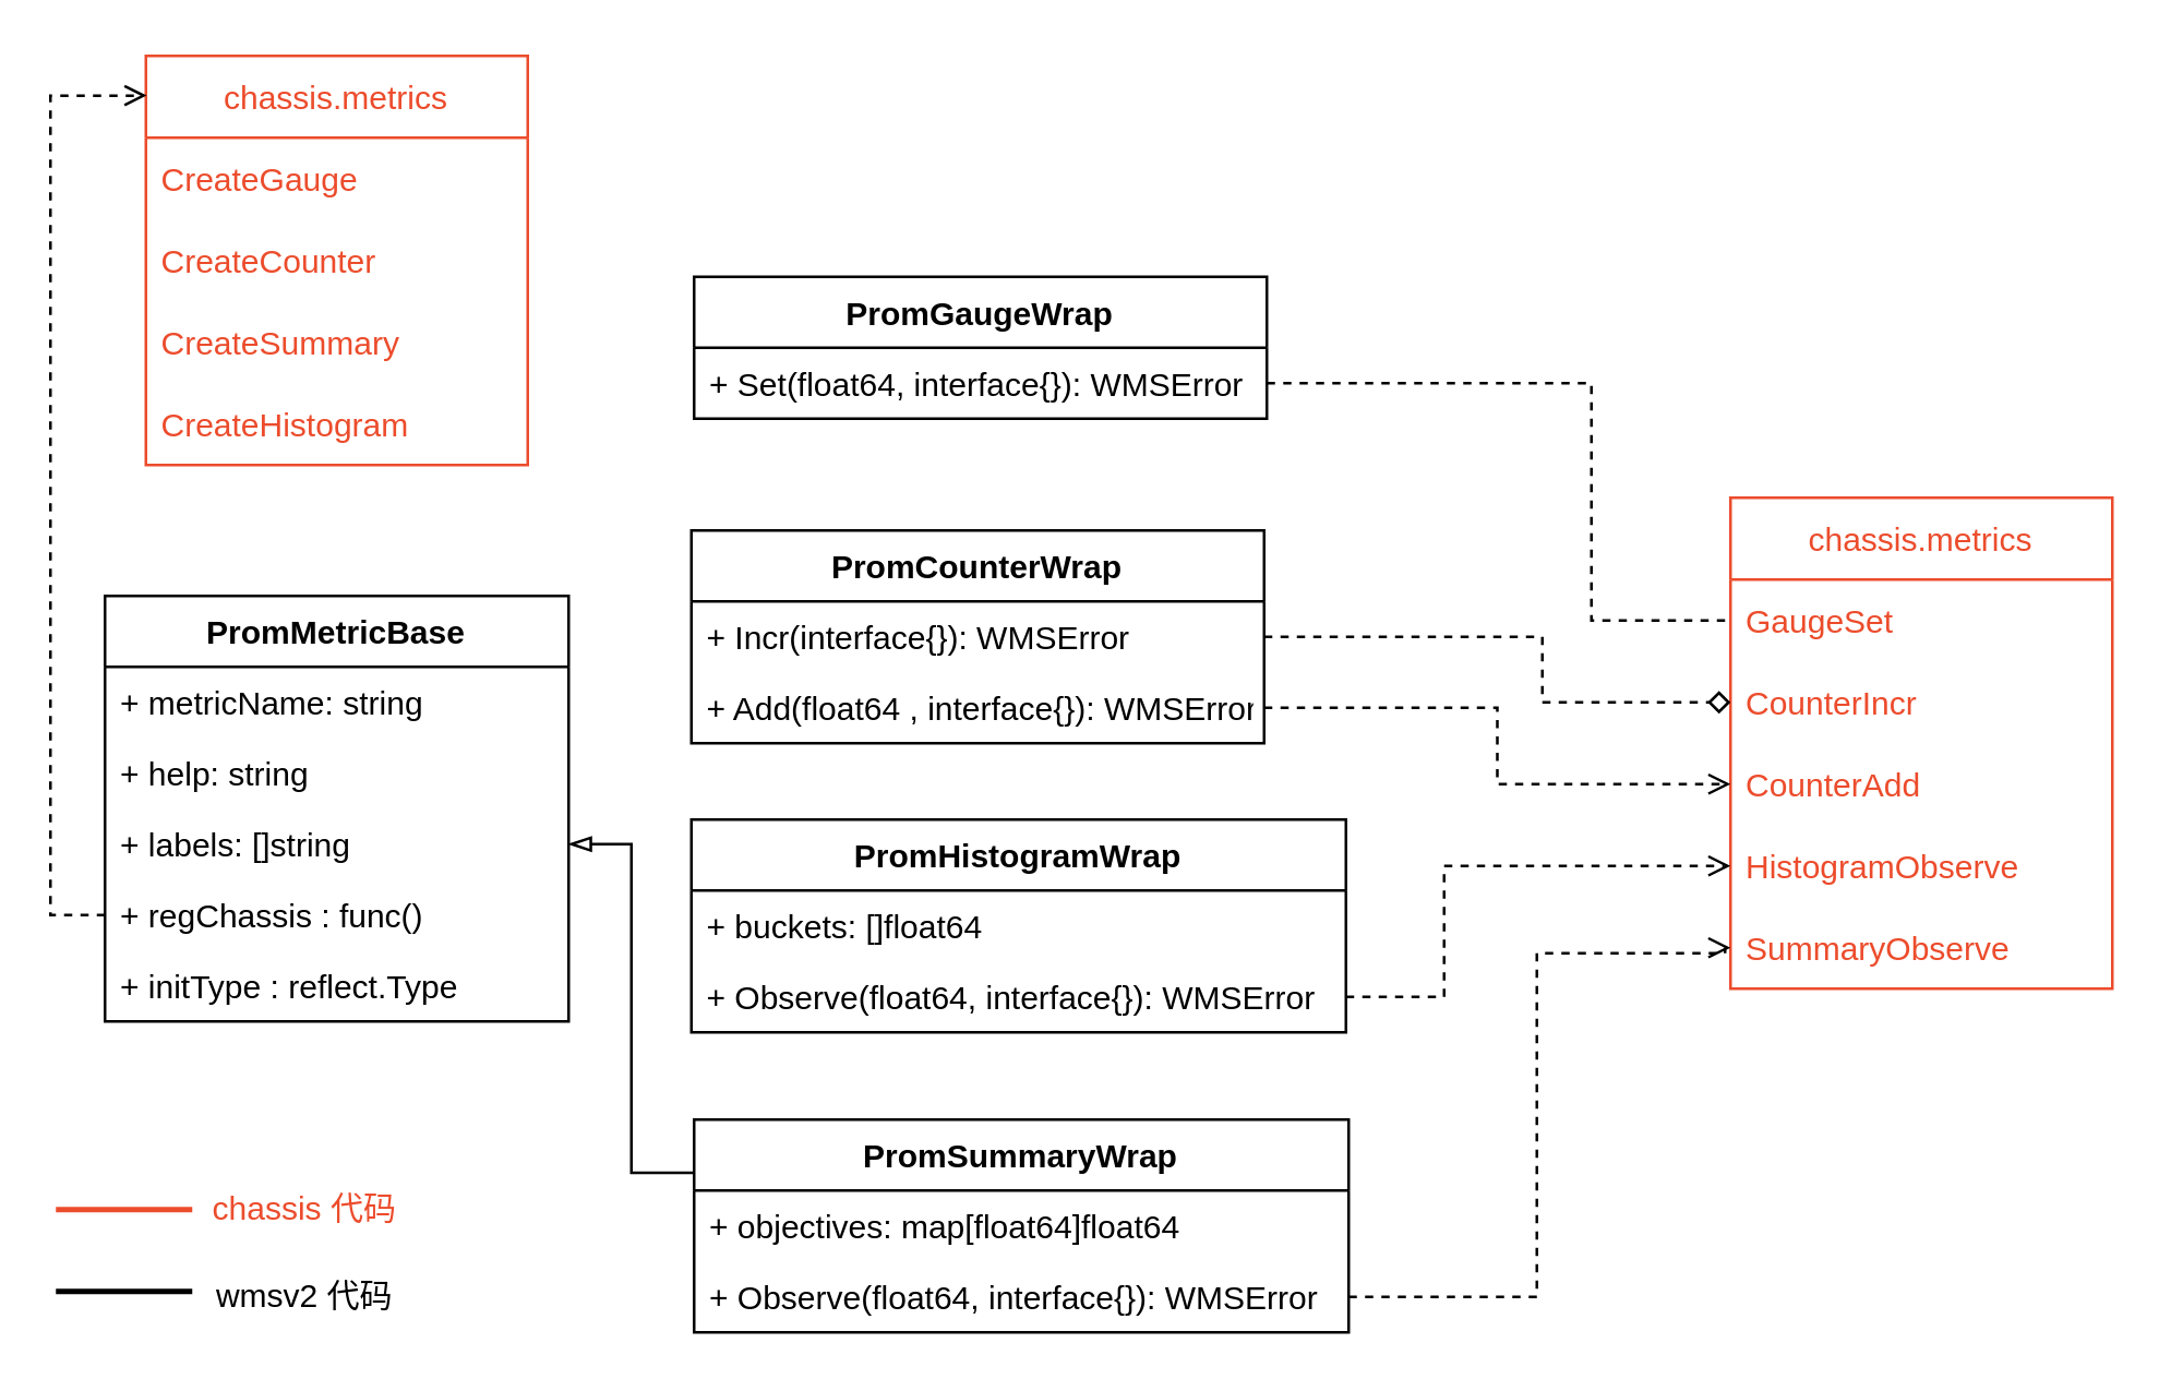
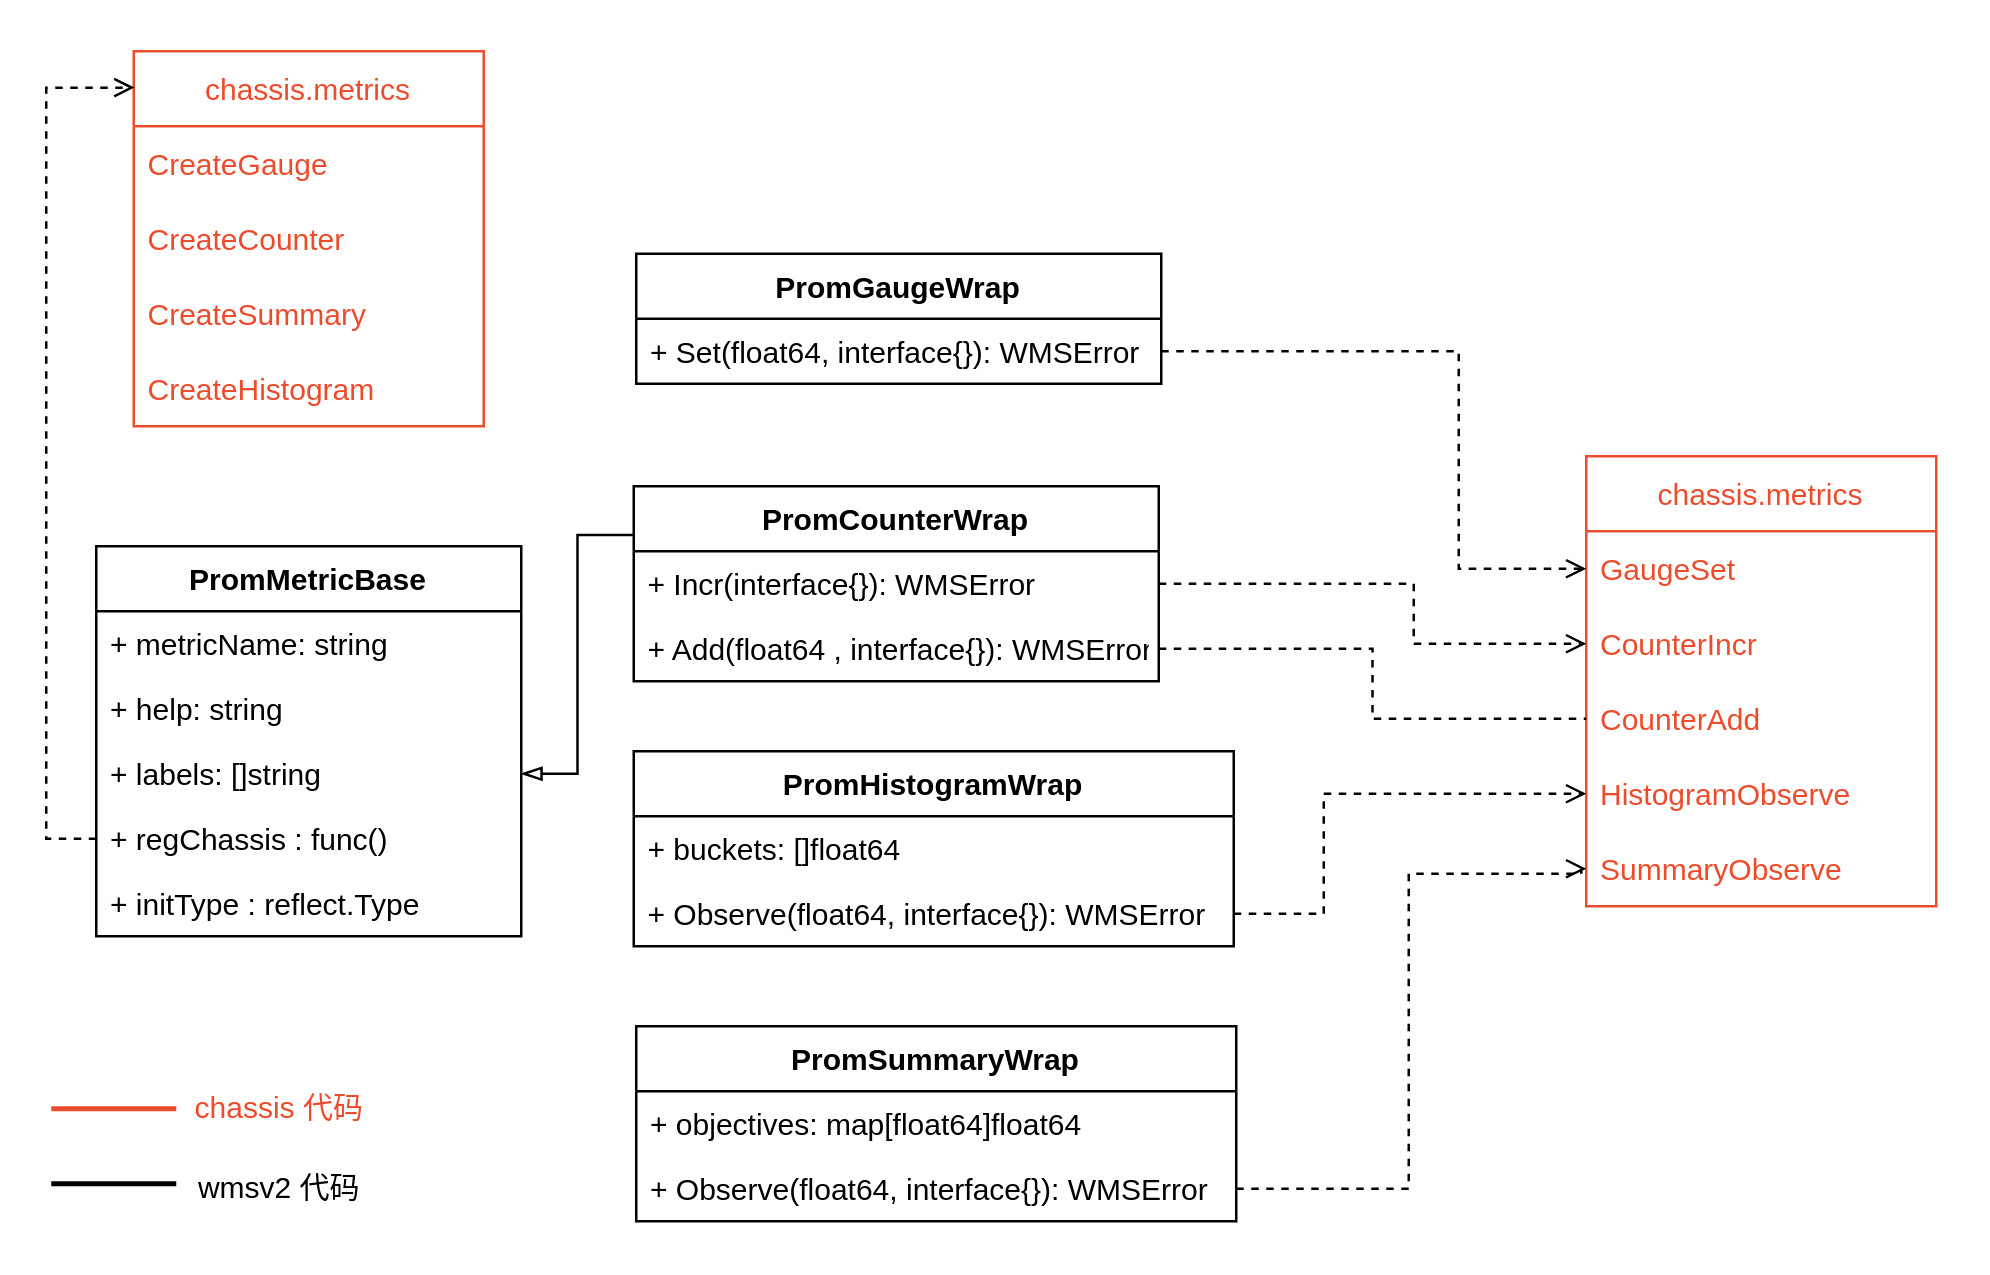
  <mxCell id="0" />
  <mxCell id="1" parent="0" />
  <mxCell id="2" value="PromMetricBase" style="swimlane;fontStyle=1;childLayout=stackLayout;horizontal=1;startSize=26;fillColor=none;horizontalStack=0;resizeParent=1;resizeParentMax=0;resizeLast=0;collapsible=1;marginBottom=0;strokeColor=default;" parent="1" vertex="1"><mxGeometry x="38" y="218" width="170" height="156" as="geometry" /></mxCell>
  <mxCell id="3" value="+ metricName: string" style="text;strokeColor=none;fillColor=none;align=left;verticalAlign=top;spacingLeft=4;spacingRight=4;overflow=hidden;rotatable=0;points=[[0,0.5],[1,0.5]];portConstraint=eastwest;" parent="2" vertex="1"><mxGeometry y="26" width="170" height="26" as="geometry" /></mxCell>
  <mxCell id="4" value="+ help: string" style="text;strokeColor=none;fillColor=none;align=left;verticalAlign=top;spacingLeft=4;spacingRight=4;overflow=hidden;rotatable=0;points=[[0,0.5],[1,0.5]];portConstraint=eastwest;" parent="2" vertex="1"><mxGeometry y="52" width="170" height="26" as="geometry" /></mxCell>
  <mxCell id="5" value="+ labels: []string" style="text;strokeColor=none;fillColor=none;align=left;verticalAlign=top;spacingLeft=4;spacingRight=4;overflow=hidden;rotatable=0;points=[[0,0.5],[1,0.5]];portConstraint=eastwest;" parent="2" vertex="1"><mxGeometry y="78" width="170" height="26" as="geometry" /></mxCell>
  <mxCell id="6" value="+ regChassis : func()" style="text;strokeColor=none;fillColor=none;align=left;verticalAlign=top;spacingLeft=4;spacingRight=4;overflow=hidden;rotatable=0;points=[[0,0.5],[1,0.5]];portConstraint=eastwest;" parent="2" vertex="1"><mxGeometry y="104" width="170" height="26" as="geometry" /></mxCell>
  <mxCell id="7" value="+ initType : reflect.Type" style="text;strokeColor=none;fillColor=none;align=left;verticalAlign=top;spacingLeft=4;spacingRight=4;overflow=hidden;rotatable=0;points=[[0,0.5],[1,0.5]];portConstraint=eastwest;" parent="2" vertex="1"><mxGeometry y="130" width="170" height="26" as="geometry" /></mxCell>
  <mxCell id="8" value="PromGaugeWrap" style="swimlane;fontStyle=1;align=center;verticalAlign=top;childLayout=stackLayout;horizontal=1;startSize=26;horizontalStack=0;resizeParent=1;resizeParentMax=0;resizeLast=0;collapsible=1;marginBottom=0;strokeColor=default;" parent="1" vertex="1"><mxGeometry x="254" y="101" width="210" height="52" as="geometry" /></mxCell>
  <mxCell id="9" value="+ Set(float64, interface{}): WMSError" style="text;strokeColor=none;fillColor=none;align=left;verticalAlign=top;spacingLeft=4;spacingRight=4;overflow=hidden;rotatable=0;points=[[0,0.5],[1,0.5]];portConstraint=eastwest;" parent="8" vertex="1"><mxGeometry y="26" width="210" height="26" as="geometry" /></mxCell>
+ <mxCell id="10" style="edgeStyle=orthogonalEdgeStyle;rounded=0;orthogonalLoop=1;jettySize=auto;html=1;exitX=0;exitY=0.25;exitDx=0;exitDy=0;entryX=1;entryY=0.5;entryDx=0;entryDy=0;endArrow=blockThin;endFill=0;" parent="1" source="11" target="5" edge="1"><mxGeometry relative="1" as="geometry" /></mxCell>
  <mxCell id="11" value="PromCounterWrap" style="swimlane;fontStyle=1;align=center;verticalAlign=top;childLayout=stackLayout;horizontal=1;startSize=26;horizontalStack=0;resizeParent=1;resizeParentMax=0;resizeLast=0;collapsible=1;marginBottom=0;strokeColor=default;" parent="1" vertex="1"><mxGeometry x="253" y="194" width="210" height="78" as="geometry" /></mxCell>
  <mxCell id="12" value="+ Incr(interface{}): WMSError" style="text;strokeColor=none;fillColor=none;align=left;verticalAlign=top;spacingLeft=4;spacingRight=4;overflow=hidden;rotatable=0;points=[[0,0.5],[1,0.5]];portConstraint=eastwest;" parent="11" vertex="1"><mxGeometry y="26" width="210" height="26" as="geometry" /></mxCell>
  <mxCell id="13" value="+ Add(float64 , interface{}): WMSError" style="text;strokeColor=none;fillColor=none;align=left;verticalAlign=top;spacingLeft=4;spacingRight=4;overflow=hidden;rotatable=0;points=[[0,0.5],[1,0.5]];portConstraint=eastwest;" parent="11" vertex="1"><mxGeometry y="52" width="210" height="26" as="geometry" /></mxCell>
- <mxCell id="14" style="edgeStyle=orthogonalEdgeStyle;rounded=0;orthogonalLoop=1;jettySize=auto;html=1;exitX=0;exitY=0.25;exitDx=0;exitDy=0;entryX=1;entryY=0.5;entryDx=0;entryDy=0;endArrow=blockThin;endFill=0;" parent="1" source="15" target="5" edge="1"><mxGeometry relative="1" as="geometry" /></mxCell>
  <mxCell id="15" value="PromSummaryWrap" style="swimlane;fontStyle=1;align=center;verticalAlign=top;childLayout=stackLayout;horizontal=1;startSize=26;horizontalStack=0;resizeParent=1;resizeParentMax=0;resizeLast=0;collapsible=1;marginBottom=0;strokeColor=default;" parent="1" vertex="1"><mxGeometry x="254" y="410" width="240" height="78" as="geometry" /></mxCell>
  <mxCell id="16" value="+ objectives: map[float64]float64" style="text;strokeColor=none;fillColor=none;align=left;verticalAlign=top;spacingLeft=4;spacingRight=4;overflow=hidden;rotatable=0;points=[[0,0.5],[1,0.5]];portConstraint=eastwest;" parent="15" vertex="1"><mxGeometry y="26" width="240" height="26" as="geometry" /></mxCell>
  <mxCell id="17" value="+ Observe(float64, interface{}): WMSError" style="text;strokeColor=none;fillColor=none;align=left;verticalAlign=top;spacingLeft=4;spacingRight=4;overflow=hidden;rotatable=0;points=[[0,0.5],[1,0.5]];portConstraint=eastwest;" parent="15" vertex="1"><mxGeometry y="52" width="240" height="26" as="geometry" /></mxCell>
  <mxCell id="18" value="PromHistogramWrap" style="swimlane;fontStyle=1;align=center;verticalAlign=top;childLayout=stackLayout;horizontal=1;startSize=26;horizontalStack=0;resizeParent=1;resizeParentMax=0;resizeLast=0;collapsible=1;marginBottom=0;strokeColor=default;" parent="1" vertex="1"><mxGeometry x="253" y="300" width="240" height="78" as="geometry" /></mxCell>
  <mxCell id="19" value="+ buckets: []float64" style="text;strokeColor=none;fillColor=none;align=left;verticalAlign=top;spacingLeft=4;spacingRight=4;overflow=hidden;rotatable=0;points=[[0,0.5],[1,0.5]];portConstraint=eastwest;" parent="18" vertex="1"><mxGeometry y="26" width="240" height="26" as="geometry" /></mxCell>
  <mxCell id="20" value="+ Observe(float64, interface{}): WMSError" style="text;strokeColor=none;fillColor=none;align=left;verticalAlign=top;spacingLeft=4;spacingRight=4;overflow=hidden;rotatable=0;points=[[0,0.5],[1,0.5]];portConstraint=eastwest;" parent="18" vertex="1"><mxGeometry y="52" width="240" height="26" as="geometry" /></mxCell>
  <mxCell id="21" value="chassis.metrics" style="swimlane;fontStyle=0;childLayout=stackLayout;horizontal=1;startSize=30;horizontalStack=0;resizeParent=1;resizeParentMax=0;resizeLast=0;collapsible=1;marginBottom=0;strokeColor=#EC4C2C;fontColor=#EC4C2C;" parent="1" vertex="1"><mxGeometry x="634" y="182" width="140" height="180" as="geometry" /></mxCell>
  <mxCell id="22" value="GaugeSet" style="text;strokeColor=none;fillColor=none;align=left;verticalAlign=middle;spacingLeft=4;spacingRight=4;overflow=hidden;points=[[0,0.5],[1,0.5]];portConstraint=eastwest;rotatable=0;fontColor=#EC4C2C;" parent="21" vertex="1"><mxGeometry y="30" width="140" height="30" as="geometry" /></mxCell>
  <mxCell id="23" value="CounterIncr" style="text;strokeColor=none;fillColor=none;align=left;verticalAlign=middle;spacingLeft=4;spacingRight=4;overflow=hidden;points=[[0,0.5],[1,0.5]];portConstraint=eastwest;rotatable=0;fontColor=#EC4C2C;" parent="21" vertex="1"><mxGeometry y="60" width="140" height="30" as="geometry" /></mxCell>
  <mxCell id="24" value="CounterAdd" style="text;strokeColor=none;fillColor=none;align=left;verticalAlign=middle;spacingLeft=4;spacingRight=4;overflow=hidden;points=[[0,0.5],[1,0.5]];portConstraint=eastwest;rotatable=0;fontColor=#EC4C2C;" parent="21" vertex="1"><mxGeometry y="90" width="140" height="30" as="geometry" /></mxCell>
  <mxCell id="25" value="HistogramObserve" style="text;strokeColor=none;fillColor=none;align=left;verticalAlign=middle;spacingLeft=4;spacingRight=4;overflow=hidden;points=[[0,0.5],[1,0.5]];portConstraint=eastwest;rotatable=0;fontColor=#EC4C2C;" parent="21" vertex="1"><mxGeometry y="120" width="140" height="30" as="geometry" /></mxCell>
  <mxCell id="26" value="SummaryObserve" style="text;strokeColor=none;fillColor=none;align=left;verticalAlign=middle;spacingLeft=4;spacingRight=4;overflow=hidden;points=[[0,0.5],[1,0.5]];portConstraint=eastwest;rotatable=0;fontColor=#EC4C2C;" parent="21" vertex="1"><mxGeometry y="150" width="140" height="30" as="geometry" /></mxCell>
  <mxCell id="27" value="chassis.metrics" style="swimlane;fontStyle=0;childLayout=stackLayout;horizontal=1;startSize=30;horizontalStack=0;resizeParent=1;resizeParentMax=0;resizeLast=0;collapsible=1;marginBottom=0;strokeColor=#EC4C2C;fontColor=#EC4C2C;" parent="1" vertex="1"><mxGeometry x="53" y="20" width="140" height="150" as="geometry" /></mxCell>
  <mxCell id="28" value="CreateGauge" style="text;strokeColor=none;fillColor=none;align=left;verticalAlign=middle;spacingLeft=4;spacingRight=4;overflow=hidden;points=[[0,0.5],[1,0.5]];portConstraint=eastwest;rotatable=0;fontColor=#EC4C2C;" parent="27" vertex="1"><mxGeometry y="30" width="140" height="30" as="geometry" /></mxCell>
  <mxCell id="29" value="CreateCounter" style="text;strokeColor=none;fillColor=none;align=left;verticalAlign=middle;spacingLeft=4;spacingRight=4;overflow=hidden;points=[[0,0.5],[1,0.5]];portConstraint=eastwest;rotatable=0;fontColor=#EC4C2C;" parent="27" vertex="1"><mxGeometry y="60" width="140" height="30" as="geometry" /></mxCell>
  <mxCell id="30" value="CreateSummary" style="text;strokeColor=none;fillColor=none;align=left;verticalAlign=middle;spacingLeft=4;spacingRight=4;overflow=hidden;points=[[0,0.5],[1,0.5]];portConstraint=eastwest;rotatable=0;fontColor=#EC4C2C;" parent="27" vertex="1"><mxGeometry y="90" width="140" height="30" as="geometry" /></mxCell>
  <mxCell id="31" value="CreateHistogram" style="text;strokeColor=none;fillColor=none;align=left;verticalAlign=middle;spacingLeft=4;spacingRight=4;overflow=hidden;points=[[0,0.5],[1,0.5]];portConstraint=eastwest;rotatable=0;fontColor=#EC4C2C;" parent="27" vertex="1"><mxGeometry y="120" width="140" height="30" as="geometry" /></mxCell>
  <mxCell id="32" style="edgeStyle=orthogonalEdgeStyle;rounded=0;orthogonalLoop=1;jettySize=auto;html=1;exitX=0;exitY=0.5;exitDx=0;exitDy=0;entryX=0.002;entryY=0.097;entryDx=0;entryDy=0;entryPerimeter=0;endArrow=open;endFill=0;dashed=1;" parent="1" source="6" target="27" edge="1"><mxGeometry relative="1" as="geometry" /></mxCell>
- <mxCell id="33" style="edgeStyle=orthogonalEdgeStyle;rounded=0;orthogonalLoop=1;jettySize=auto;html=1;exitX=1;exitY=0.5;exitDx=0;exitDy=0;entryX=0;entryY=0.5;entryDx=0;entryDy=0;dashed=1;endArrow=none;endFill=0;" parent="1" source="9" target="22" edge="1"><mxGeometry relative="1" as="geometry"><Array as="points"><mxPoint x="583" y="140" /><mxPoint x="583" y="227" /></Array></mxGeometry></mxCell>
- <mxCell id="34" style="edgeStyle=orthogonalEdgeStyle;rounded=0;orthogonalLoop=1;jettySize=auto;html=1;exitX=1;exitY=0.5;exitDx=0;exitDy=0;dashed=1;endArrow=diamond;endFill=0;" parent="1" source="12" target="23" edge="1"><mxGeometry relative="1" as="geometry"><Array as="points"><mxPoint x="565" y="233" /><mxPoint x="565" y="257" /></Array></mxGeometry></mxCell>
- <mxCell id="35" style="edgeStyle=orthogonalEdgeStyle;rounded=0;orthogonalLoop=1;jettySize=auto;html=1;exitX=1;exitY=0.5;exitDx=0;exitDy=0;dashed=1;endArrow=open;endFill=0;" parent="1" source="13" target="24" edge="1"><mxGeometry relative="1" as="geometry" /></mxCell>
+ <mxCell id="33" style="edgeStyle=orthogonalEdgeStyle;rounded=0;orthogonalLoop=1;jettySize=auto;html=1;exitX=1;exitY=0.5;exitDx=0;exitDy=0;entryX=0;entryY=0.5;entryDx=0;entryDy=0;dashed=1;endArrow=open;endFill=0;" parent="1" source="9" target="22" edge="1"><mxGeometry relative="1" as="geometry"><Array as="points"><mxPoint x="583" y="140" /><mxPoint x="583" y="227" /></Array></mxGeometry></mxCell>
+ <mxCell id="34" style="edgeStyle=orthogonalEdgeStyle;rounded=0;orthogonalLoop=1;jettySize=auto;html=1;exitX=1;exitY=0.5;exitDx=0;exitDy=0;dashed=1;endArrow=open;endFill=0;" parent="1" source="12" target="23" edge="1"><mxGeometry relative="1" as="geometry"><Array as="points"><mxPoint x="565" y="233" /><mxPoint x="565" y="257" /></Array></mxGeometry></mxCell>
+ <mxCell id="35" style="edgeStyle=orthogonalEdgeStyle;rounded=0;orthogonalLoop=1;jettySize=auto;html=1;exitX=1;exitY=0.5;exitDx=0;exitDy=0;dashed=1;endArrow=none;endFill=0;" parent="1" source="13" target="24" edge="1"><mxGeometry relative="1" as="geometry" /></mxCell>
  <mxCell id="36" style="edgeStyle=orthogonalEdgeStyle;rounded=0;orthogonalLoop=1;jettySize=auto;html=1;exitX=1;exitY=0.5;exitDx=0;exitDy=0;entryX=0;entryY=0.5;entryDx=0;entryDy=0;dashed=1;endArrow=open;endFill=0;" parent="1" source="20" target="25" edge="1"><mxGeometry relative="1" as="geometry"><Array as="points"><mxPoint x="529" y="365" /><mxPoint x="529" y="317" /></Array></mxGeometry></mxCell>
  <mxCell id="37" style="edgeStyle=orthogonalEdgeStyle;rounded=0;orthogonalLoop=1;jettySize=auto;html=1;exitX=1;exitY=0.5;exitDx=0;exitDy=0;entryX=0;entryY=0.5;entryDx=0;entryDy=0;dashed=1;endArrow=open;endFill=0;" parent="1" source="17" target="26" edge="1"><mxGeometry relative="1" as="geometry"><Array as="points"><mxPoint x="563" y="475" /><mxPoint x="563" y="349" /><mxPoint x="632" y="349" /></Array></mxGeometry></mxCell>
  <mxCell id="38" value="chassis 代码" style="text;html=1;strokeColor=none;fillColor=none;align=center;verticalAlign=middle;whiteSpace=wrap;rounded=0;fontColor=#EC4C2C;" vertex="1" parent="1"><mxGeometry x="60" y="429" width="103" height="27" as="geometry" /></mxCell>
  <mxCell id="39" value="" style="endArrow=none;html=1;rounded=0;fontColor=#EC4C2C;strokeWidth=2;strokeColor=#EC4C2C;" edge="1" parent="1"><mxGeometry width="50" height="50" relative="1" as="geometry"><mxPoint x="20" y="443" as="sourcePoint" /><mxPoint x="70" y="443" as="targetPoint" /></mxGeometry></mxCell>
  <mxCell id="40" value="wmsv2 代码" style="text;html=1;strokeColor=none;fillColor=none;align=center;verticalAlign=middle;whiteSpace=wrap;rounded=0;fontColor=#000000;" vertex="1" parent="1"><mxGeometry x="60" y="461" width="103" height="27" as="geometry" /></mxCell>
  <mxCell id="41" value="" style="endArrow=none;html=1;rounded=0;fontColor=#000000;strokeWidth=2;strokeColor=#000000;" edge="1" parent="1"><mxGeometry width="50" height="50" relative="1" as="geometry"><mxPoint x="20" y="473" as="sourcePoint" /><mxPoint x="70" y="473" as="targetPoint" /></mxGeometry></mxCell>
